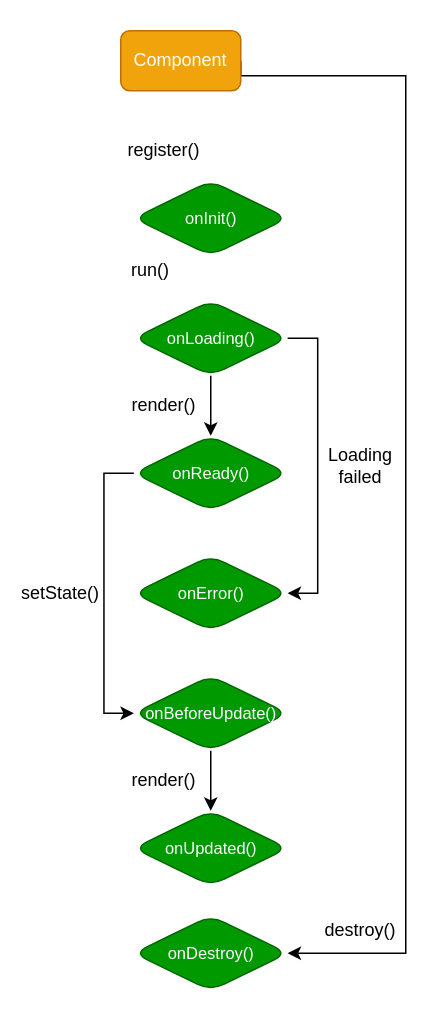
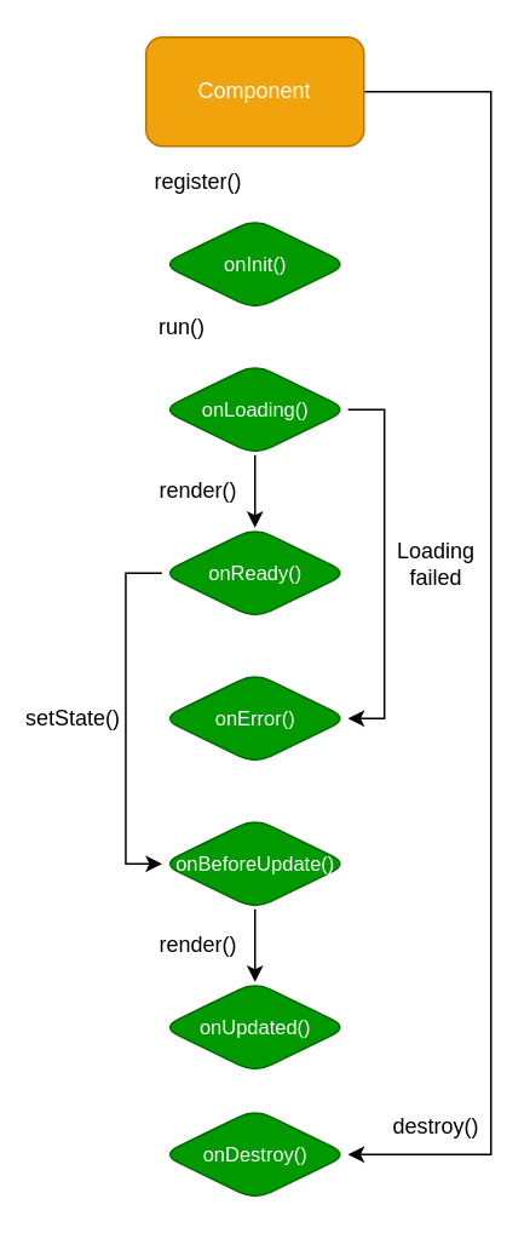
  <mxCell id="0" />
  <mxCell id="1" parent="0" />
  <mxCell id="2" style="edgeStyle=orthogonalEdgeStyle;rounded=0;orthogonalLoop=1;jettySize=auto;html=1;exitX=1;exitY=0.5;exitDx=0;exitDy=0;entryX=1;entryY=0.5;entryDx=0;entryDy=0;" edge="1" parent="1" source="3" target="18"><mxGeometry relative="1" as="geometry"><Array as="points"><mxPoint x="270" y="50" /><mxPoint x="270" y="635" /></Array></mxGeometry></mxCell>
- <mxCell id="3" value="Component" style="rounded=1;whiteSpace=wrap;html=1;strokeWidth=1;fillColor=#f0a30a;shadow=0;sketch=0;strokeColor=#BD7000;fontColor=#ffffff;" vertex="1" parent="1"><mxGeometry x="80" y="20" width="80" height="40" as="geometry" /></mxCell>
+ <mxCell id="3" value="Component" style="rounded=1;whiteSpace=wrap;html=1;strokeWidth=1;fillColor=#f0a30a;shadow=0;sketch=0;strokeColor=#BD7000;fontColor=#ffffff;" vertex="1" parent="1"><mxGeometry x="80" y="20" width="120" height="60" as="geometry" /></mxCell>
  <mxCell id="4" style="edgeStyle=orthogonalEdgeStyle;rounded=0;orthogonalLoop=1;jettySize=auto;html=1;exitX=0.5;exitY=1;exitDx=0;exitDy=0;entryX=0.5;entryY=0;entryDx=0;entryDy=0;" edge="1" parent="1" source="6" target="9"><mxGeometry relative="1" as="geometry" /></mxCell>
  <mxCell id="5" style="edgeStyle=orthogonalEdgeStyle;rounded=0;orthogonalLoop=1;jettySize=auto;html=1;exitX=1;exitY=0.5;exitDx=0;exitDy=0;entryX=1;entryY=0.5;entryDx=0;entryDy=0;" edge="1" parent="1" source="6" target="11"><mxGeometry relative="1" as="geometry" /></mxCell>
  <mxCell id="6" value="onLoading()" style="rhombus;whiteSpace=wrap;html=1;fontColor=#FFFFFF;strokeWidth=1;fillColor=#009900;shadow=0;rounded=1;sketch=0;strokeColor=#006600;fontSize=11;" vertex="1" parent="1"><mxGeometry x="88.75" y="200" width="102.5" height="50" as="geometry" /></mxCell>
  <mxCell id="7" value="onInit()" style="rhombus;whiteSpace=wrap;html=1;fontColor=#FFFFFF;strokeWidth=1;fillColor=#009900;shadow=0;rounded=1;sketch=0;strokeColor=#006600;fontSize=11;" vertex="1" parent="1"><mxGeometry x="88.75" y="120" width="102.5" height="50" as="geometry" /></mxCell>
  <mxCell id="8" style="edgeStyle=orthogonalEdgeStyle;rounded=0;orthogonalLoop=1;jettySize=auto;html=1;exitX=0;exitY=0.5;exitDx=0;exitDy=0;entryX=0;entryY=0.5;entryDx=0;entryDy=0;fontColor=#FFFFFF;" edge="1" parent="1" source="9" target="14"><mxGeometry relative="1" as="geometry" /></mxCell>
  <mxCell id="9" value="onReady()" style="rhombus;whiteSpace=wrap;html=1;fontColor=#FFFFFF;strokeWidth=1;fillColor=#009900;shadow=0;rounded=1;sketch=0;strokeColor=#006600;fontSize=11;" vertex="1" parent="1"><mxGeometry x="88.75" y="290" width="102.5" height="50" as="geometry" /></mxCell>
  <mxCell id="10" value="render()" style="text;html=1;strokeColor=none;fillColor=none;align=center;verticalAlign=middle;whiteSpace=wrap;rounded=0;" vertex="1" parent="1"><mxGeometry x="88.75" y="260" width="40" height="20" as="geometry" /></mxCell>
  <mxCell id="11" value="onError()" style="rhombus;whiteSpace=wrap;html=1;fontColor=#FFFFFF;strokeWidth=1;fillColor=#009900;shadow=0;rounded=1;sketch=0;strokeColor=#006600;fontSize=11;" vertex="1" parent="1"><mxGeometry x="88.75" y="370" width="102.5" height="50" as="geometry" /></mxCell>
  <mxCell id="12" value="Loading failed" style="text;html=1;strokeColor=none;fillColor=none;align=center;verticalAlign=middle;whiteSpace=wrap;rounded=0;" vertex="1" parent="1"><mxGeometry x="220" y="300" width="40" height="20" as="geometry" /></mxCell>
  <mxCell id="13" style="edgeStyle=orthogonalEdgeStyle;rounded=0;orthogonalLoop=1;jettySize=auto;html=1;exitX=0.5;exitY=1;exitDx=0;exitDy=0;entryX=0.5;entryY=0;entryDx=0;entryDy=0;" edge="1" parent="1" source="14" target="15"><mxGeometry relative="1" as="geometry" /></mxCell>
  <mxCell id="14" value="&lt;font style=&quot;font-size: 11px&quot;&gt;&lt;font style=&quot;font-size: 11px&quot;&gt;onBeforeUpdate&lt;/font&gt;()&lt;/font&gt;" style="rhombus;whiteSpace=wrap;html=1;fontColor=#FFFFFF;strokeWidth=1;fillColor=#009900;shadow=0;rounded=1;sketch=0;strokeColor=#006600;" vertex="1" parent="1"><mxGeometry x="88.75" y="450" width="102.5" height="50" as="geometry" /></mxCell>
  <mxCell id="15" value="onUpdated()" style="rhombus;whiteSpace=wrap;html=1;fontColor=#FFFFFF;strokeWidth=1;fillColor=#009900;shadow=0;rounded=1;sketch=0;strokeColor=#006600;fontSize=11;" vertex="1" parent="1"><mxGeometry x="88.75" y="540" width="102.5" height="50" as="geometry" /></mxCell>
  <mxCell id="16" value="render()" style="text;html=1;strokeColor=none;fillColor=none;align=center;verticalAlign=middle;whiteSpace=wrap;rounded=0;" vertex="1" parent="1"><mxGeometry x="88.75" y="510" width="40" height="20" as="geometry" /></mxCell>
  <mxCell id="17" value="setState()" style="text;html=1;strokeColor=none;fillColor=none;align=center;verticalAlign=middle;whiteSpace=wrap;rounded=0;" vertex="1" parent="1"><mxGeometry x="20" y="385" width="40" height="20" as="geometry" /></mxCell>
  <mxCell id="18" value="onDestroy()" style="rhombus;whiteSpace=wrap;html=1;fontColor=#FFFFFF;strokeWidth=1;fillColor=#009900;shadow=0;rounded=1;sketch=0;strokeColor=#006600;fontSize=11;" vertex="1" parent="1"><mxGeometry x="88.75" y="610" width="102.5" height="50" as="geometry" /></mxCell>
  <mxCell id="19" value="destroy()" style="text;html=1;strokeColor=none;fillColor=none;align=center;verticalAlign=middle;whiteSpace=wrap;rounded=0;" vertex="1" parent="1"><mxGeometry x="220" y="610" width="40" height="20" as="geometry" /></mxCell>
  <mxCell id="20" value="register()" style="text;html=1;strokeColor=none;fillColor=none;align=center;verticalAlign=middle;whiteSpace=wrap;rounded=0;" vertex="1" parent="1"><mxGeometry x="88.75" y="90" width="40" height="20" as="geometry" /></mxCell>
  <mxCell id="21" value="run()" style="text;html=1;strokeColor=none;fillColor=none;align=center;verticalAlign=middle;whiteSpace=wrap;rounded=0;" vertex="1" parent="1"><mxGeometry x="80" y="170" width="40" height="20" as="geometry" /></mxCell>
